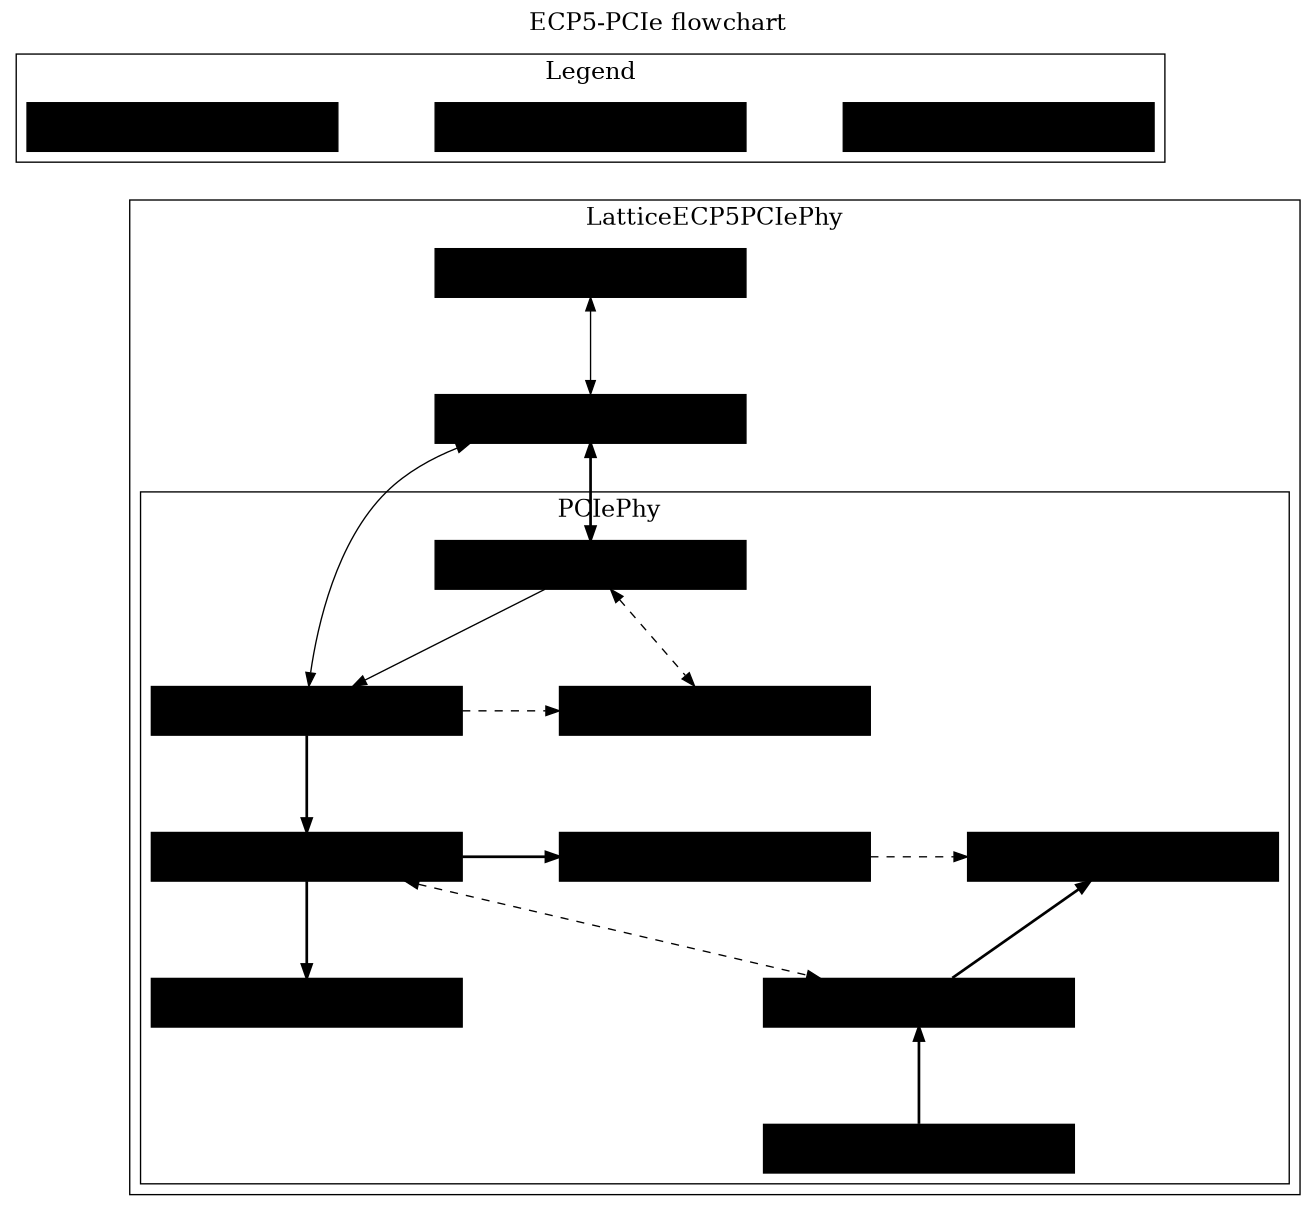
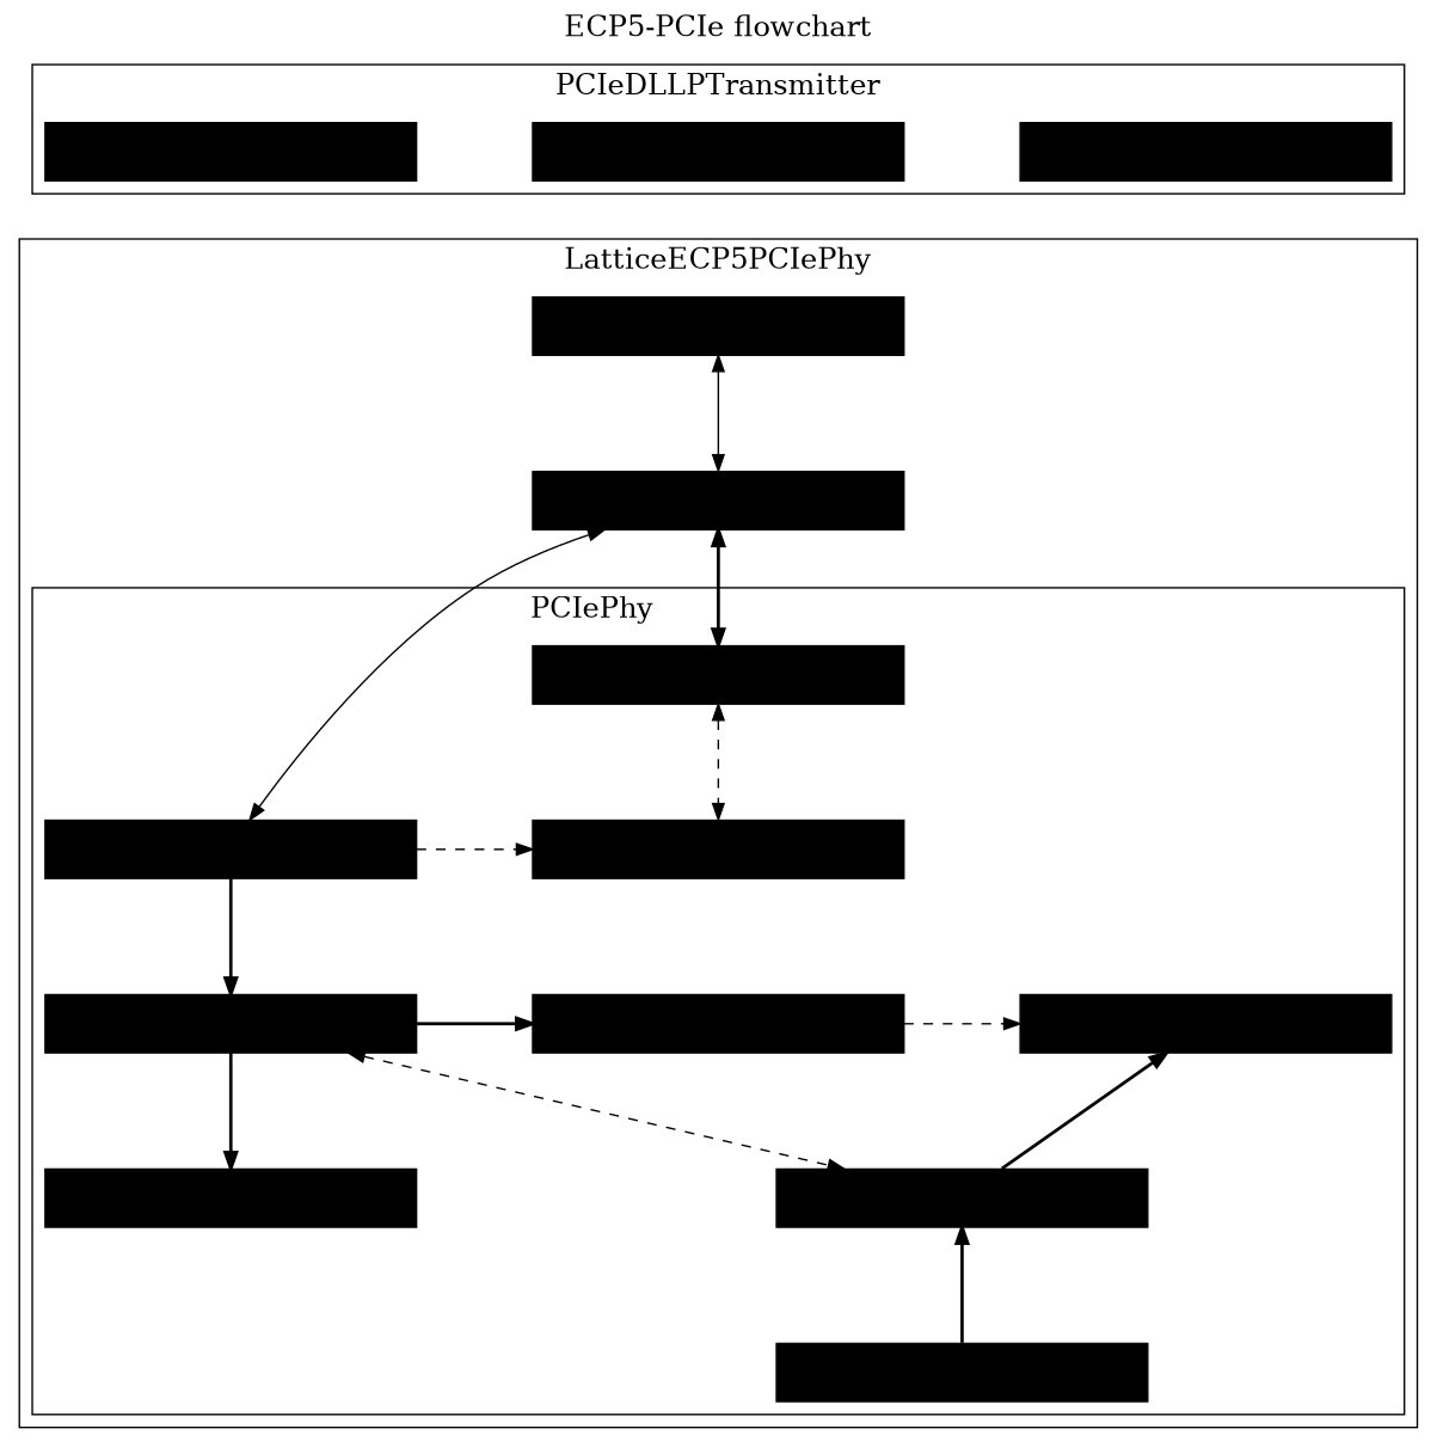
  digraph {
    bgcolor=white
    fontcolor=black
    fontsize=18
    label="ECP5-PCIe flowchart"
    labeljust=c
    labelloc=t
    nodesep=1.0
    rankdir=TB
    ranksep=1.0
    splines=true
    style=filled
    node [color=black fillcolor=phy_color fixedsize=true fontcolor=black fontname="Migu 1M" fontsize=16 shape=box style="solid, filled"]
    edge [color=black fontcolor=black fontname="Migu 1M" fontsize=14 labelangle=70 labeldistance=2.5 labelfloat=true style=bold]
    Phy [height=0.5 width=3.2]
    DLLP [fillcolor=dll_color height=0.5 width=3.2]
    TLP [fillcolor=tl_color height=0.5 width=3.2]
    PCIePhyRX [height=0.5 width=3.2]
    PCIeLTSSM [height=0.5 width=3.2]
    PCIeDLLPTransmitter [fillcolor=dll_color height=0.5 width=3.2]
    PCIeDLLPReceiver [fillcolor=dll_color height=0.5 width=3.2]
    PCIeDLL [fillcolor=dll_color height=0.5 width=3.2]
    PCIeDLLTLPTransmitter [fillcolor=dll_color height=0.5 width=3.2]
    PCIeDLLTLPReceiver [fillcolor=dll_color height=0.5 width=3.2]
    PCIeVirtualTLPGenerator [fillcolor=tl_color height=0.5 width=3.2]
    PCIeScrambler [height=0.5 width=3.2]
    LatticeECP5PCIeSERDESx4 [height=0.5 width=3.2]
    PCIeSERDESAligner [height=0.5 width=3.2]
    subgraph cluster_1 {
-     label=Legend
+     label=PCIeDLLPTransmitter
      rankdir=UD
      shape=rectangle
      Phy
      DLLP
      TLP
    }
    subgraph cluster_2 {
      label=LatticeECP5PCIePhy
      LatticeECP5PCIeSERDESx4
      PCIeSERDESAligner
      subgraph cluster_3 {
        label="PCIePhy                          "
        PCIeScrambler
        subgraph sub_4 {
          label="PCIePhy                          "
          rank=same
          PCIePhyRX
          PCIeLTSSM
        }
        subgraph sub_5 {
          label="PCIePhy                          "
          rank=same
          PCIeDLLPTransmitter
          PCIeDLLPReceiver
          PCIeDLL
        }
        subgraph sub_6 {
          label="PCIePhy                          "
          rank=same
          PCIeDLLTLPTransmitter
          PCIeDLLTLPReceiver
        }
        subgraph sub_7 {
          label="PCIePhy                          "
          rank=same
          PCIeVirtualTLPGenerator
        }
      }
    }
    DLLP -> LatticeECP5PCIeSERDESx4 [style=invis]
    PCIePhyRX -> PCIeLTSSM [style=dashed]
    PCIePhyRX -> PCIeDLLPReceiver
    PCIeDLLPReceiver -> PCIeDLL
    PCIeDLLPReceiver -> PCIeDLLTLPTransmitter [dir=both style=dashed]
    PCIeDLLPReceiver -> PCIeDLLTLPReceiver
    PCIeDLL -> PCIeDLLPTransmitter [style=dashed]
    PCIeDLLTLPTransmitter -> PCIeDLLPTransmitter
    PCIeDLLTLPTransmitter -> PCIeVirtualTLPGenerator [dir=back]
-   PCIeScrambler -> PCIePhyRX [style=solid]
    PCIeScrambler -> PCIeLTSSM [constraint=true dir=both style=dashed]
    LatticeECP5PCIeSERDESx4 -> PCIeSERDESAligner [dir=both style=solid]
    PCIeSERDESAligner -> PCIePhyRX [constraint=false dir=both style=solid]
    PCIeSERDESAligner -> PCIeScrambler [dir=both]
  }
